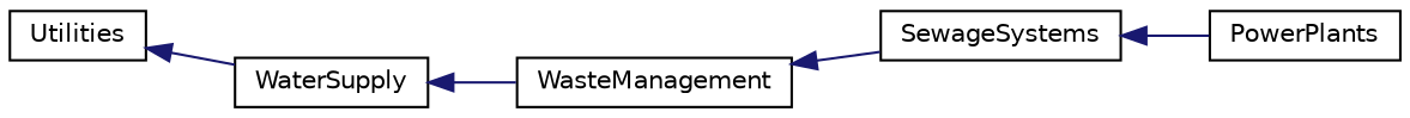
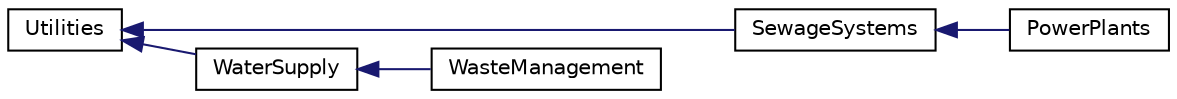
  digraph {
    rankdir=LR
    node [color=black fillcolor=white fontname=Helvetica fontsize=10 shape=record style=filled]
    edge [color=midnightblue dir=back fontname=Helvetica fontsize=10 labelfontname=Helvetica labelfontsize=10 style=solid]
    n1 [height=0.2 label=Utilities width=0.4]
    n2 [height=0.2 label=SewageSystems width=0.4]
    n3 [height=0.2 label=WaterSupply width=0.4]
    n4 [height=0.2 label=PowerPlants width=0.4]
    n5 [height=0.2 label=WasteManagement width=0.4]
-   n5 -> n2
+   n1 -> n2
    n1 -> n3
    n2 -> n4
    n3 -> n5
  }
